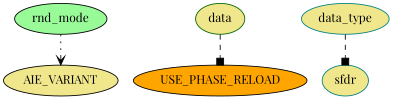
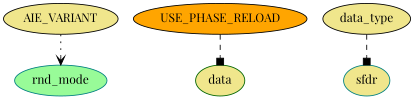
  digraph {
    fontname="Playfair Display"
    node [color=black fillcolor=khaki fontname="Playfair Display" style=filled]
    edge [arrowhead=box fontname="Playfair Display" style=dashed]
    AIE_VARIANT
-   rnd_mode [fillcolor=palegreen]
+   rnd_mode [color=teal fillcolor=palegreen]
    n3 [color=darkgreen label=data]
    USE_PHASE_RELOAD [fillcolor=orange]
-   data_type [color=teal]
+   data_type
    sfdr [color=teal]
-   rnd_mode -> AIE_VARIANT [arrowhead=vee style=dotted]
-   n3 -> USE_PHASE_RELOAD
+   AIE_VARIANT -> rnd_mode [arrowhead=vee style=dotted]
+   USE_PHASE_RELOAD -> n3
    data_type -> sfdr
  }
